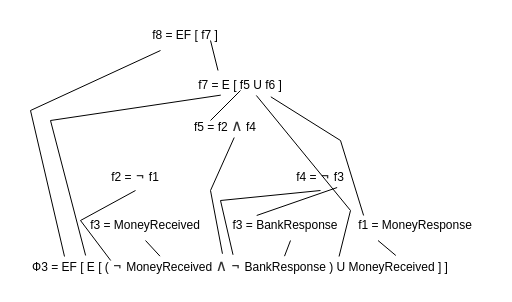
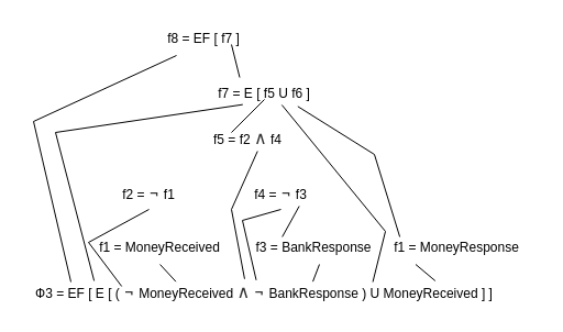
  <mxCell id="0" />
  <mxCell id="1" parent="0" />
  <mxCell id="2" value="f8 = EF [ f7 ]" style="text;html=1;align=center;verticalAlign=middle;whiteSpace=wrap;rounded=0;" vertex="1" parent="1"><mxGeometry x="140" y="20" width="90" height="30" as="geometry" /></mxCell>
  <mxCell id="3" value="f7 = E [ f5 U f6 ]" style="text;html=1;align=center;verticalAlign=middle;whiteSpace=wrap;rounded=0;" vertex="1" parent="1"><mxGeometry x="195" y="70" width="90" height="30" as="geometry" /></mxCell>
- <mxCell id="4" value="f4 =&amp;nbsp;&lt;span style=&quot;color: rgb(51, 51, 51); font-family: &amp;quot;YS Text&amp;quot;, -apple-system, BlinkMacSystemFont, Arial, Helvetica, sans-serif; font-size: 16px; text-align: start; background-color: rgb(255, 255, 255);&quot;&gt;¬&lt;/span&gt;&amp;nbsp;f3" style="text;html=1;align=center;verticalAlign=middle;whiteSpace=wrap;rounded=0;" vertex="1" parent="1"><mxGeometry x="275" y="160" width="90" height="30" as="geometry" /></mxCell>
+ <mxCell id="4" value="f4 =&amp;nbsp;&lt;span style=&quot;color: rgb(51, 51, 51); font-family: &amp;quot;YS Text&amp;quot;, -apple-system, BlinkMacSystemFont, Arial, Helvetica, sans-serif; font-size: 16px; text-align: start; background-color: rgb(255, 255, 255);&quot;&gt;¬&lt;/span&gt;&amp;nbsp;f3" style="text;html=1;align=center;verticalAlign=middle;whiteSpace=wrap;rounded=0;" vertex="1" parent="1"><mxGeometry x="210" y="160" width="90" height="30" as="geometry" /></mxCell>
  <mxCell id="5" value="f5 = f2&amp;nbsp;&lt;span style=&quot;color: rgb(51, 51, 51); font-family: &amp;quot;YS Text&amp;quot;, -apple-system, BlinkMacSystemFont, Arial, Helvetica, sans-serif; font-size: 16px; text-align: start; background-color: rgb(255, 255, 255);&quot;&gt;∧&lt;/span&gt;&amp;nbsp;f4" style="text;html=1;align=center;verticalAlign=middle;whiteSpace=wrap;rounded=0;" vertex="1" parent="1"><mxGeometry x="180" y="110" width="90" height="30" as="geometry" /></mxCell>
  <mxCell id="6" value="f2 =&amp;nbsp;&lt;span style=&quot;color: rgb(51, 51, 51); font-family: &amp;quot;YS Text&amp;quot;, -apple-system, BlinkMacSystemFont, Arial, Helvetica, sans-serif; font-size: 16px; text-align: start; background-color: rgb(255, 255, 255);&quot;&gt;¬&lt;/span&gt;&amp;nbsp;f1" style="text;html=1;align=center;verticalAlign=middle;whiteSpace=wrap;rounded=0;" vertex="1" parent="1"><mxGeometry x="90" y="160" width="90" height="30" as="geometry" /></mxCell>
- <mxCell id="7" value="f3 = MoneyReceived" style="text;html=1;align=center;verticalAlign=middle;whiteSpace=wrap;rounded=0;" vertex="1" parent="1"><mxGeometry x="70" y="210" width="150" height="30" as="geometry" /></mxCell>
+ <mxCell id="7" value="f1 = MoneyReceived" style="text;html=1;align=center;verticalAlign=middle;whiteSpace=wrap;rounded=0;" vertex="1" parent="1"><mxGeometry x="70" y="210" width="150" height="30" as="geometry" /></mxCell>
  <mxCell id="8" value="f3 = BankResponse" style="text;html=1;align=center;verticalAlign=middle;whiteSpace=wrap;rounded=0;" vertex="1" parent="1"><mxGeometry x="210" y="210" width="150" height="30" as="geometry" /></mxCell>
  <mxCell id="9" value="f1 = MoneyResponse" style="text;html=1;align=center;verticalAlign=middle;whiteSpace=wrap;rounded=0;" vertex="1" parent="1"><mxGeometry x="340" y="210" width="150" height="30" as="geometry" /></mxCell>
  <mxCell id="10" value="Ф3 = EF [ E [ (&amp;nbsp;&lt;span style=&quot;color: rgb(51, 51, 51); font-family: &amp;quot;YS Text&amp;quot;, -apple-system, BlinkMacSystemFont, Arial, Helvetica, sans-serif; font-size: 16px; text-align: start; background-color: rgb(255, 255, 255);&quot;&gt;¬&lt;/span&gt;&amp;nbsp;MoneyReceived&amp;nbsp;&lt;span style=&quot;color: rgb(51, 51, 51); font-family: &amp;quot;YS Text&amp;quot;, -apple-system, BlinkMacSystemFont, Arial, Helvetica, sans-serif; font-size: 16px; text-align: start; background-color: rgb(255, 255, 255);&quot;&gt;∧&lt;/span&gt;&amp;nbsp;&lt;span style=&quot;color: rgb(51, 51, 51); font-family: &amp;quot;YS Text&amp;quot;, -apple-system, BlinkMacSystemFont, Arial, Helvetica, sans-serif; font-size: 16px; text-align: start; background-color: rgb(255, 255, 255);&quot;&gt;¬&lt;/span&gt;&amp;nbsp;BankResponse ) U MoneyReceived ] ]" style="text;html=1;align=center;verticalAlign=middle;whiteSpace=wrap;rounded=0;" vertex="1" parent="1"><mxGeometry x="20" y="250" width="440" height="30" as="geometry" /></mxCell>
  <mxCell id="11" value="" style="endArrow=none;html=1;rounded=0;exitX=0.1;exitY=0.2;exitDx=0;exitDy=0;exitPerimeter=0;" edge="1" parent="1" source="10"><mxGeometry width="50" height="50" relative="1" as="geometry"><mxPoint x="110" y="100" as="sourcePoint" /><mxPoint x="160" y="50" as="targetPoint" /><Array as="points"><mxPoint x="30" y="110" /></Array></mxGeometry></mxCell>
  <mxCell id="12" value="" style="endArrow=none;html=1;rounded=0;entryX=0.281;entryY=0.821;entryDx=0;entryDy=0;entryPerimeter=0;exitX=0.148;exitY=0.166;exitDx=0;exitDy=0;exitPerimeter=0;" edge="1" parent="1" source="10" target="3"><mxGeometry width="50" height="50" relative="1" as="geometry"><mxPoint x="150" y="140" as="sourcePoint" /><mxPoint x="200" y="90" as="targetPoint" /><Array as="points"><mxPoint x="50" y="120" /></Array></mxGeometry></mxCell>
  <mxCell id="13" value="" style="endArrow=none;html=1;rounded=0;exitX=0.25;exitY=0;exitDx=0;exitDy=0;" edge="1" parent="1" source="3"><mxGeometry width="50" height="50" relative="1" as="geometry"><mxPoint x="160" y="90" as="sourcePoint" /><mxPoint x="210" y="40" as="targetPoint" /></mxGeometry></mxCell>
  <mxCell id="14" value="" style="endArrow=none;html=1;rounded=0;" edge="1" parent="1"><mxGeometry width="50" height="50" relative="1" as="geometry"><mxPoint x="210" y="120" as="sourcePoint" /><mxPoint x="240" y="90" as="targetPoint" /></mxGeometry></mxCell>
  <mxCell id="15" value="" style="endArrow=none;html=1;rounded=0;entryX=0.837;entryY=0.878;entryDx=0;entryDy=0;entryPerimeter=0;exitX=0.154;exitY=0.166;exitDx=0;exitDy=0;exitPerimeter=0;" edge="1" parent="1" source="9" target="3"><mxGeometry width="50" height="50" relative="1" as="geometry"><mxPoint x="370" y="170" as="sourcePoint" /><mxPoint x="420" y="120" as="targetPoint" /><Array as="points"><mxPoint x="340" y="140" /></Array></mxGeometry></mxCell>
  <mxCell id="16" value="" style="endArrow=none;html=1;rounded=0;entryX=0.676;entryY=0.832;entryDx=0;entryDy=0;entryPerimeter=0;exitX=0.724;exitY=0.2;exitDx=0;exitDy=0;exitPerimeter=0;" edge="1" parent="1" source="10" target="3"><mxGeometry width="50" height="50" relative="1" as="geometry"><mxPoint x="190" y="180" as="sourcePoint" /><mxPoint x="240" y="130" as="targetPoint" /><Array as="points"><mxPoint x="350" y="210" /></Array></mxGeometry></mxCell>
  <mxCell id="17" value="" style="endArrow=none;html=1;rounded=0;entryX=0.25;entryY=1;entryDx=0;entryDy=0;exitX=0.853;exitY=0.166;exitDx=0;exitDy=0;exitPerimeter=0;" edge="1" parent="1" source="10" target="9"><mxGeometry width="50" height="50" relative="1" as="geometry"><mxPoint x="350" y="290" as="sourcePoint" /><mxPoint x="400" y="240" as="targetPoint" /></mxGeometry></mxCell>
  <mxCell id="18" value="" style="endArrow=none;html=1;rounded=0;entryX=0.597;entryY=0.901;entryDx=0;entryDy=0;entryPerimeter=0;exitX=0.459;exitY=0.108;exitDx=0;exitDy=0;exitPerimeter=0;" edge="1" parent="1" source="10" target="5"><mxGeometry width="50" height="50" relative="1" as="geometry"><mxPoint x="170" y="220" as="sourcePoint" /><mxPoint x="220" y="170" as="targetPoint" /><Array as="points"><mxPoint x="210" y="190" /></Array></mxGeometry></mxCell>
  <mxCell id="19" value="" style="endArrow=none;html=1;rounded=0;entryX=0.685;entryY=0.901;entryDx=0;entryDy=0;entryPerimeter=0;exitX=0.308;exitY=0.166;exitDx=0;exitDy=0;exitPerimeter=0;" edge="1" parent="1" source="8" target="4"><mxGeometry width="50" height="50" relative="1" as="geometry"><mxPoint x="220" y="240" as="sourcePoint" /><mxPoint x="270" y="190" as="targetPoint" /></mxGeometry></mxCell>
  <mxCell id="20" value="" style="endArrow=none;html=1;rounded=0;entryX=0.5;entryY=1;entryDx=0;entryDy=0;exitX=0.483;exitY=0.143;exitDx=0;exitDy=0;exitPerimeter=0;" edge="1" parent="1" source="10" target="4"><mxGeometry width="50" height="50" relative="1" as="geometry"><mxPoint x="200" y="260" as="sourcePoint" /><mxPoint x="250" y="210" as="targetPoint" /><Array as="points"><mxPoint x="220" y="200" /></Array></mxGeometry></mxCell>
  <mxCell id="21" value="" style="endArrow=none;html=1;rounded=0;entryX=0.5;entryY=1;entryDx=0;entryDy=0;exitX=0.205;exitY=0.333;exitDx=0;exitDy=0;exitPerimeter=0;" edge="1" parent="1" source="10" target="6"><mxGeometry width="50" height="50" relative="1" as="geometry"><mxPoint x="30" y="240" as="sourcePoint" /><mxPoint x="80" y="190" as="targetPoint" /><Array as="points"><mxPoint x="80" y="220" /></Array></mxGeometry></mxCell>
  <mxCell id="22" value="" style="endArrow=none;html=1;rounded=0;entryX=0.5;entryY=1;entryDx=0;entryDy=0;exitX=0.317;exitY=0.189;exitDx=0;exitDy=0;exitPerimeter=0;" edge="1" parent="1" source="10" target="7"><mxGeometry width="50" height="50" relative="1" as="geometry"><mxPoint x="10" y="290" as="sourcePoint" /><mxPoint x="60" y="240" as="targetPoint" /></mxGeometry></mxCell>
  <mxCell id="23" value="" style="endArrow=none;html=1;rounded=0;exitX=0.6;exitY=0.189;exitDx=0;exitDy=0;exitPerimeter=0;" edge="1" parent="1" source="10"><mxGeometry width="50" height="50" relative="1" as="geometry"><mxPoint x="240" y="290" as="sourcePoint" /><mxPoint x="290" y="240" as="targetPoint" /></mxGeometry></mxCell>
